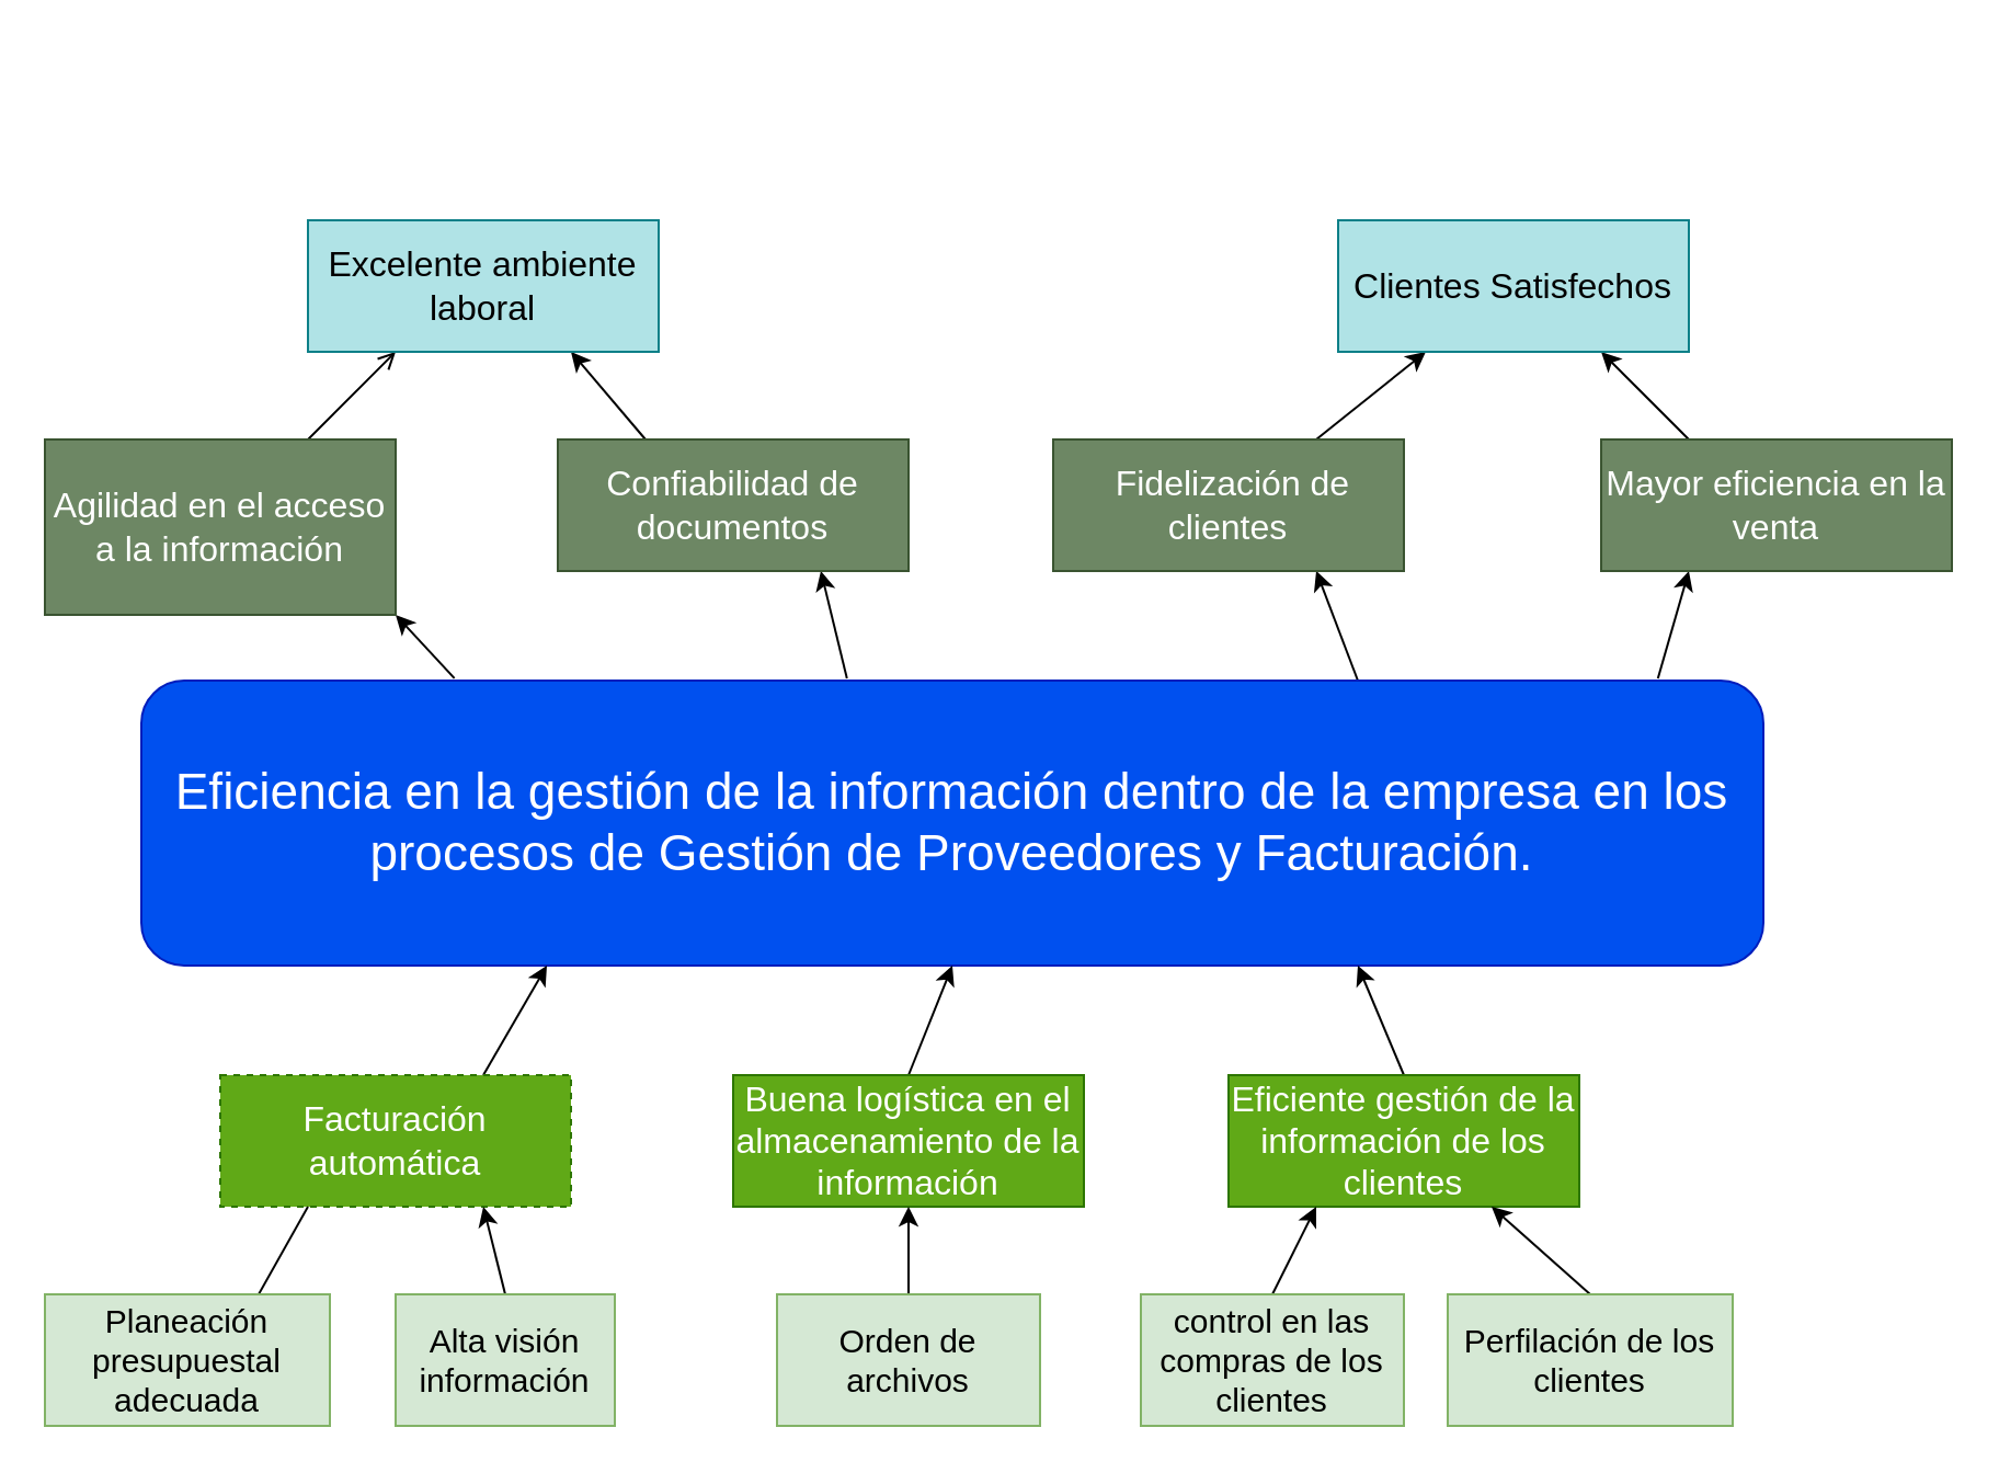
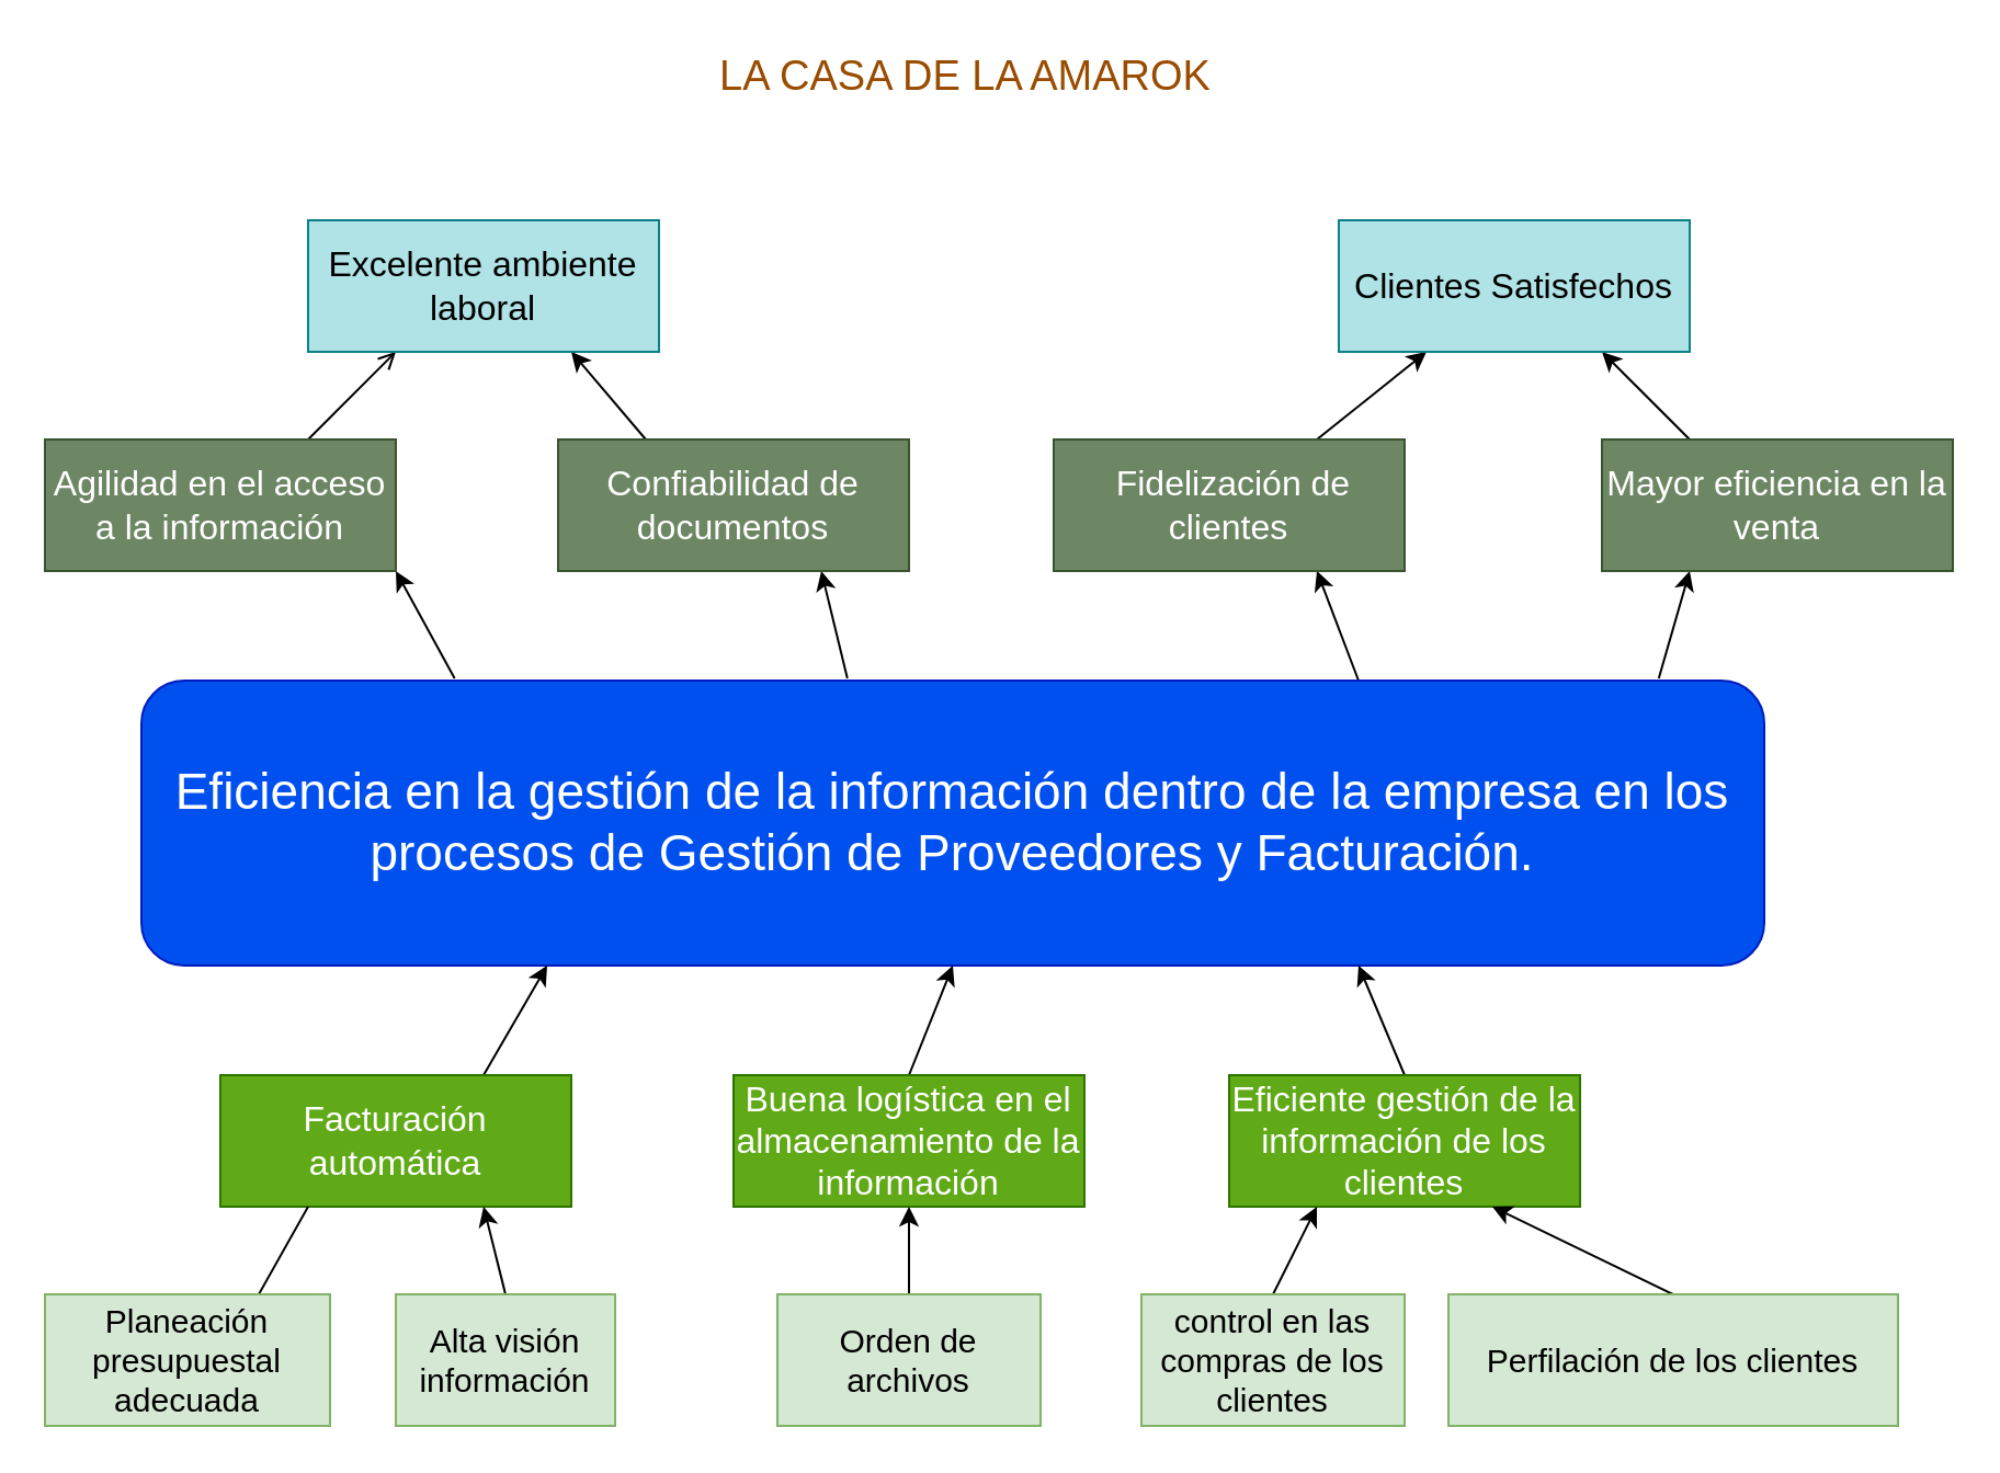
  <mxCell id="0" />
  <mxCell id="1" parent="0" />
  <mxCell id="2" style="rounded=0;orthogonalLoop=1;jettySize=auto;html=1;exitX=0.193;exitY=-0.008;exitDx=0;exitDy=0;entryX=1;entryY=1;entryDx=0;entryDy=0;exitPerimeter=0;" parent="1" source="6" target="24" edge="1"><mxGeometry relative="1" as="geometry" /></mxCell>
  <mxCell id="3" style="rounded=0;orthogonalLoop=1;jettySize=auto;html=1;exitX=0.435;exitY=-0.008;exitDx=0;exitDy=0;entryX=0.75;entryY=1;entryDx=0;entryDy=0;exitPerimeter=0;" parent="1" source="6" target="26" edge="1"><mxGeometry relative="1" as="geometry" /></mxCell>
  <mxCell id="4" style="rounded=0;orthogonalLoop=1;jettySize=auto;html=1;exitX=0.75;exitY=0;exitDx=0;exitDy=0;entryX=0.75;entryY=1;entryDx=0;entryDy=0;" parent="1" source="6" target="28" edge="1"><mxGeometry relative="1" as="geometry" /></mxCell>
  <mxCell id="5" style="rounded=0;orthogonalLoop=1;jettySize=auto;html=1;exitX=0.935;exitY=-0.008;exitDx=0;exitDy=0;entryX=0.25;entryY=1;entryDx=0;entryDy=0;exitPerimeter=0;" parent="1" source="6" target="30" edge="1"><mxGeometry relative="1" as="geometry" /></mxCell>
  <mxCell id="6" value="&lt;font style=&quot;font-size: 23px;&quot;&gt;Eficiencia en la gestión de la información dentro de la empresa en los procesos de Gestión de Proveedores y Facturación.&lt;/font&gt;" style="rounded=1;whiteSpace=wrap;html=1;fillColor=#0050ef;strokeColor=#001DBC;fontColor=#ffffff;" parent="1" vertex="1"><mxGeometry x="64" y="310" width="740" height="130" as="geometry" /></mxCell>
  <mxCell id="7" style="rounded=0;orthogonalLoop=1;jettySize=auto;html=1;exitX=0.75;exitY=0;exitDx=0;exitDy=0;entryX=0.25;entryY=1;entryDx=0;entryDy=0;" parent="1" source="8" target="6" edge="1"><mxGeometry relative="1" as="geometry" /></mxCell>
- <mxCell id="8" value="Facturación automática" style="rounded=0;whiteSpace=wrap;html=1;fillColor=#60a917;strokeColor=#2D7600;fontSize=16;fontColor=#ffffff;dashed=1;" parent="1" vertex="1"><mxGeometry x="100" y="490" width="160" height="60" as="geometry" /></mxCell>
+ <mxCell id="8" value="Facturación automática" style="rounded=0;whiteSpace=wrap;html=1;fillColor=#60a917;strokeColor=#2D7600;fontSize=16;fontColor=#ffffff;" parent="1" vertex="1"><mxGeometry x="100" y="490" width="160" height="60" as="geometry" /></mxCell>
  <mxCell id="9" style="rounded=0;orthogonalLoop=1;jettySize=auto;html=1;exitX=0.75;exitY=0;exitDx=0;exitDy=0;entryX=0.25;entryY=1;entryDx=0;entryDy=0;endArrow=none;" parent="1" source="10" target="8" edge="1"><mxGeometry relative="1" as="geometry" /></mxCell>
  <mxCell id="10" value="Planeación presupuestal adecuada" style="rounded=0;whiteSpace=wrap;html=1;fillColor=#d5e8d4;strokeColor=#82b366;fontSize=15;" parent="1" vertex="1"><mxGeometry y="590" width="130" height="60" as="geometry" x="20" /></mxCell>
  <mxCell id="11" style="rounded=0;orthogonalLoop=1;jettySize=auto;html=1;exitX=0.5;exitY=0;exitDx=0;exitDy=0;entryX=0.75;entryY=1;entryDx=0;entryDy=0;" parent="1" source="12" target="8" edge="1"><mxGeometry relative="1" as="geometry" /></mxCell>
  <mxCell id="12" value="Alta visión información" style="rounded=0;whiteSpace=wrap;html=1;fillColor=#d5e8d4;strokeColor=#82b366;fontSize=15;" parent="1" vertex="1"><mxGeometry x="180" y="590" width="100" height="60" as="geometry" /></mxCell>
  <mxCell id="13" style="rounded=0;orthogonalLoop=1;jettySize=auto;html=1;exitX=0.5;exitY=0;exitDx=0;exitDy=0;entryX=0.5;entryY=1;entryDx=0;entryDy=0;" parent="1" source="14" target="6" edge="1"><mxGeometry relative="1" as="geometry" /></mxCell>
  <mxCell id="14" value="Buena logística en el almacenamiento de la información" style="rounded=0;whiteSpace=wrap;html=1;fillColor=#60a917;strokeColor=#2D7600;fontSize=16;fontColor=#ffffff;" parent="1" vertex="1"><mxGeometry x="334" y="490" width="160" height="60" as="geometry" /></mxCell>
  <mxCell id="15" style="rounded=0;orthogonalLoop=1;jettySize=auto;html=1;exitX=0.5;exitY=0;exitDx=0;exitDy=0;entryX=0.5;entryY=1;entryDx=0;entryDy=0;" parent="1" source="16" target="14" edge="1"><mxGeometry relative="1" as="geometry" /></mxCell>
  <mxCell id="16" value="Orden de archivos" style="rounded=0;whiteSpace=wrap;html=1;fillColor=#d5e8d4;strokeColor=#82b366;fontSize=15;" parent="1" vertex="1"><mxGeometry x="354" y="590" width="120" height="60" as="geometry" /></mxCell>
  <mxCell id="17" style="rounded=0;orthogonalLoop=1;jettySize=auto;html=1;exitX=0.5;exitY=0;exitDx=0;exitDy=0;entryX=0.75;entryY=1;entryDx=0;entryDy=0;" parent="1" source="18" target="6" edge="1"><mxGeometry relative="1" as="geometry" /></mxCell>
  <mxCell id="18" value="Eficiente gestión de la información de los clientes" style="rounded=0;whiteSpace=wrap;html=1;fillColor=#60a917;strokeColor=#2D7600;fontSize=16;fontColor=#ffffff;" parent="1" vertex="1"><mxGeometry x="560" y="490" width="160" height="60" as="geometry" /></mxCell>
  <mxCell id="19" style="rounded=0;orthogonalLoop=1;jettySize=auto;html=1;exitX=0.5;exitY=0;exitDx=0;exitDy=0;entryX=0.25;entryY=1;entryDx=0;entryDy=0;" parent="1" source="20" target="18" edge="1"><mxGeometry relative="1" as="geometry" /></mxCell>
  <mxCell id="20" value="control en las compras de los clientes" style="rounded=0;whiteSpace=wrap;html=1;fillColor=#d5e8d4;strokeColor=#82b366;fontSize=15;" parent="1" vertex="1"><mxGeometry x="520" y="590" width="120" height="60" as="geometry" /></mxCell>
  <mxCell id="21" style="rounded=0;orthogonalLoop=1;jettySize=auto;html=1;exitX=0.5;exitY=0;exitDx=0;exitDy=0;entryX=0.75;entryY=1;entryDx=0;entryDy=0;" parent="1" source="22" target="18" edge="1"><mxGeometry relative="1" as="geometry" /></mxCell>
- <mxCell id="22" value="Perfilación de los clientes" style="rounded=0;whiteSpace=wrap;html=1;fillColor=#d5e8d4;strokeColor=#82b366;fontSize=15;" parent="1" vertex="1"><mxGeometry x="660" y="590" width="130" height="60" as="geometry" /></mxCell>
+ <mxCell id="22" value="Perfilación de los clientes" style="rounded=0;whiteSpace=wrap;html=1;fillColor=#d5e8d4;strokeColor=#82b366;fontSize=15;" parent="1" vertex="1"><mxGeometry x="660" y="590" width="205" height="60" as="geometry" /></mxCell>
  <mxCell id="23" style="rounded=0;orthogonalLoop=1;jettySize=auto;html=1;exitX=0.75;exitY=0;exitDx=0;exitDy=0;entryX=0.25;entryY=1;entryDx=0;entryDy=0;endArrow=open;" parent="1" source="24" target="32" edge="1"><mxGeometry relative="1" as="geometry" /></mxCell>
- <mxCell id="24" value="Agilidad en el acceso a la información" style="rounded=0;whiteSpace=wrap;html=1;fillColor=#6d8764;strokeColor=#3A5431;fontSize=16;fontColor=#ffffff;" parent="1" vertex="1"><mxGeometry x="20" y="200" width="160" height="80" as="geometry" /></mxCell>
+ <mxCell id="24" value="Agilidad en el acceso a la información" style="rounded=0;whiteSpace=wrap;html=1;fillColor=#6d8764;strokeColor=#3A5431;fontSize=16;fontColor=#ffffff;" parent="1" vertex="1"><mxGeometry y="200" width="160" height="60" as="geometry" x="20" /></mxCell>
  <mxCell id="25" style="rounded=0;orthogonalLoop=1;jettySize=auto;html=1;exitX=0.25;exitY=0;exitDx=0;exitDy=0;entryX=0.75;entryY=1;entryDx=0;entryDy=0;" parent="1" source="26" target="32" edge="1"><mxGeometry relative="1" as="geometry" /></mxCell>
  <mxCell id="26" value="Confiabilidad de documentos" style="rounded=0;whiteSpace=wrap;html=1;fillColor=#6d8764;strokeColor=#3A5431;fontSize=16;fontColor=#ffffff;" parent="1" vertex="1"><mxGeometry x="254" y="200" width="160" height="60" as="geometry" /></mxCell>
  <mxCell id="27" style="rounded=0;orthogonalLoop=1;jettySize=auto;html=1;exitX=0.75;exitY=0;exitDx=0;exitDy=0;entryX=0.25;entryY=1;entryDx=0;entryDy=0;" parent="1" source="28" target="31" edge="1"><mxGeometry relative="1" as="geometry" /></mxCell>
  <mxCell id="28" value="&amp;nbsp;Fidelización de clientes" style="rounded=0;whiteSpace=wrap;html=1;fillColor=#6d8764;strokeColor=#3A5431;fontSize=16;fontColor=#ffffff;" parent="1" vertex="1"><mxGeometry x="480" y="200" width="160" height="60" as="geometry" /></mxCell>
  <mxCell id="29" style="rounded=0;orthogonalLoop=1;jettySize=auto;html=1;exitX=0.25;exitY=0;exitDx=0;exitDy=0;entryX=0.75;entryY=1;entryDx=0;entryDy=0;" parent="1" source="30" target="31" edge="1"><mxGeometry relative="1" as="geometry" /></mxCell>
  <mxCell id="30" value="Mayor eficiencia en la venta" style="rounded=0;whiteSpace=wrap;html=1;fillColor=#6d8764;strokeColor=#3A5431;fontSize=16;fontColor=#ffffff;" parent="1" vertex="1"><mxGeometry x="730" y="200" width="160" height="60" as="geometry" /></mxCell>
  <mxCell id="31" value="Clientes Satisfechos" style="rounded=0;whiteSpace=wrap;html=1;fillColor=#b0e3e6;strokeColor=#0e8088;fontSize=16;" parent="1" vertex="1"><mxGeometry x="610" y="100" width="160" height="60" as="geometry" /></mxCell>
  <mxCell id="32" value="Excelente ambiente laboral" style="rounded=0;whiteSpace=wrap;html=1;fillColor=#b0e3e6;strokeColor=#0e8088;fontSize=16;" parent="1" vertex="1"><mxGeometry x="140" y="100" width="160" height="60" as="geometry" /></mxCell>
+ <mxCell id="33" value="LA CASA DE LA AMAROK" style="text;html=1;strokeColor=none;fillColor=none;align=center;verticalAlign=middle;whiteSpace=wrap;rounded=0;fontSize=19;fontColor=#994C00;" vertex="1" parent="1"><mxGeometry x="280" y="20" width="320" height="30" as="geometry" /></mxCell>
